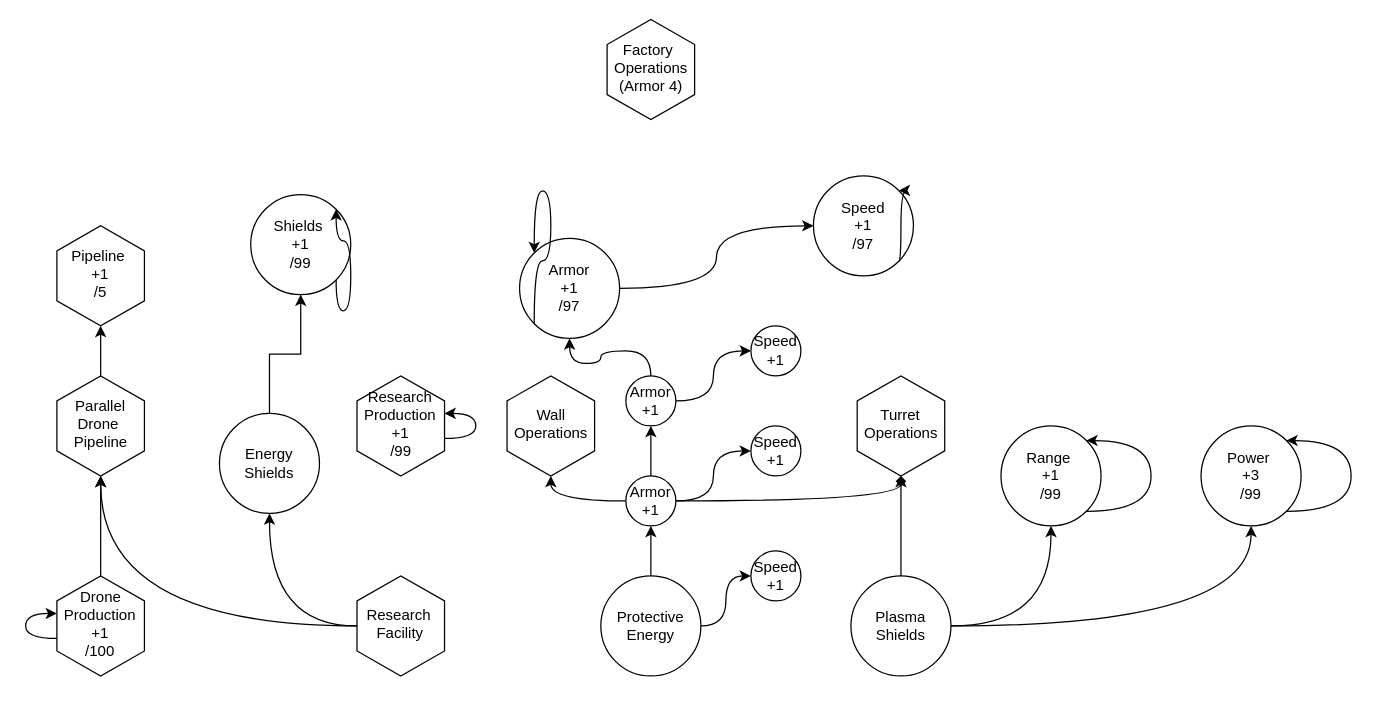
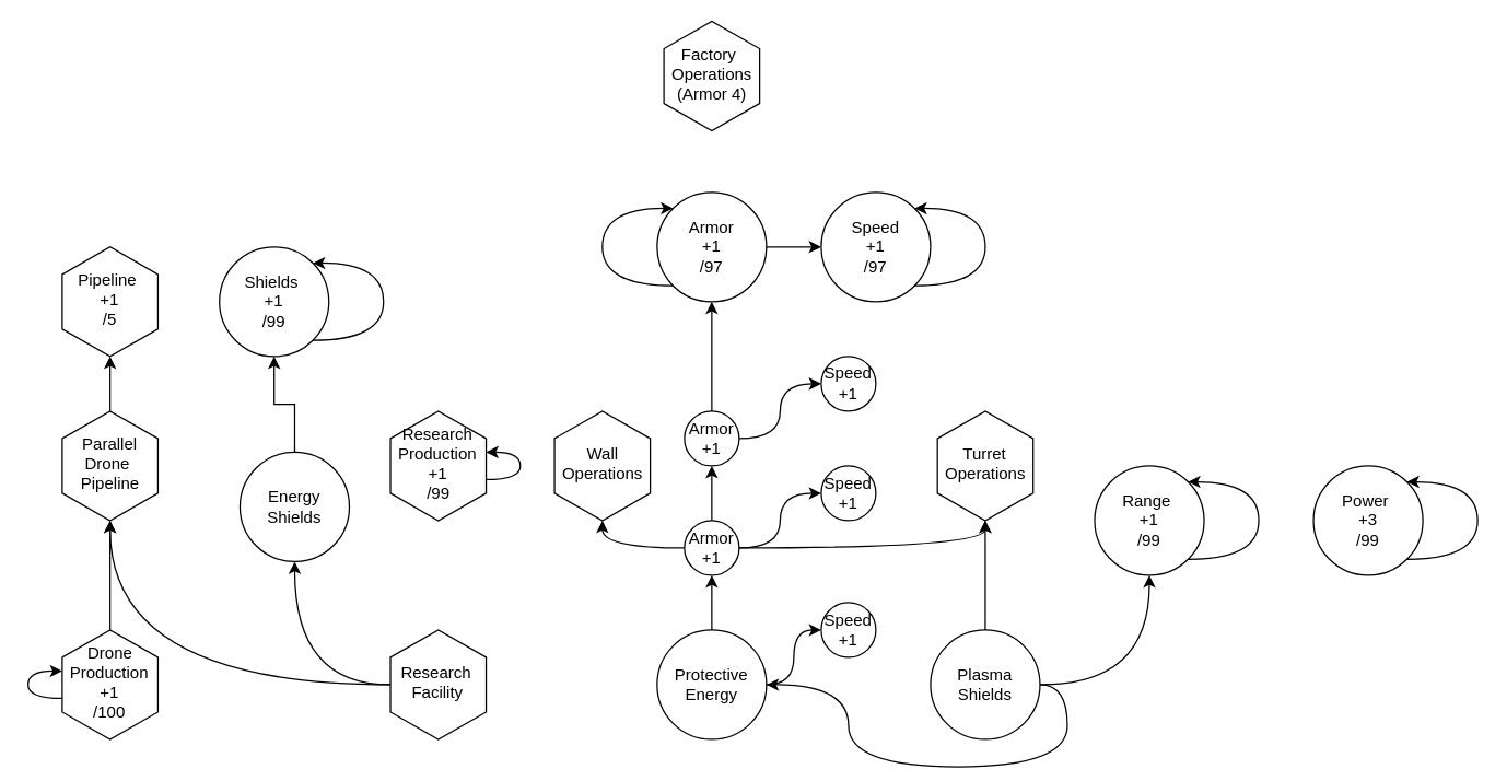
  <mxCell id="0" />
  <mxCell id="1" parent="0" />
  <mxCell id="2" style="edgeStyle=orthogonalEdgeStyle;rounded=0;orthogonalLoop=1;jettySize=auto;html=1;entryX=0.5;entryY=1;entryDx=0;entryDy=0;exitX=0.5;exitY=0;exitDx=0;exitDy=0;curved=1;" edge="1" parent="1" source="4" target="17"><mxGeometry relative="1" as="geometry"><mxPoint x="520" y="130" as="sourcePoint" /></mxGeometry></mxCell>
  <mxCell id="3" style="edgeStyle=orthogonalEdgeStyle;rounded=0;orthogonalLoop=1;jettySize=auto;html=1;exitX=1;exitY=0.5;exitDx=0;exitDy=0;entryX=0;entryY=0.5;entryDx=0;entryDy=0;curved=1;" edge="1" parent="1" source="4" target="18"><mxGeometry relative="1" as="geometry" /></mxCell>
  <mxCell id="4" value="Protective Energy" style="ellipse;whiteSpace=wrap;html=1;aspect=fixed;" vertex="1" parent="1"><mxGeometry x="480" y="460" width="80" height="80" as="geometry" /></mxCell>
  <mxCell id="5" style="edgeStyle=orthogonalEdgeStyle;rounded=0;orthogonalLoop=1;jettySize=auto;html=1;entryX=0.5;entryY=1;entryDx=0;entryDy=0;" edge="1" parent="1" source="6" target="45"><mxGeometry relative="1" as="geometry" /></mxCell>
  <mxCell id="6" value="Energy Shields" style="ellipse;whiteSpace=wrap;html=1;aspect=fixed;" vertex="1" parent="1"><mxGeometry x="175" y="330" width="80" height="80" as="geometry" /></mxCell>
- <mxCell id="7" style="edgeStyle=orthogonalEdgeStyle;rounded=0;orthogonalLoop=1;jettySize=auto;html=1;exitX=0.5;exitY=0;exitDx=0;exitDy=0;curved=1;endArrow=diamond;" edge="1" parent="1" source="10" target="12"><mxGeometry relative="1" as="geometry" /></mxCell>
+ <mxCell id="7" style="edgeStyle=orthogonalEdgeStyle;rounded=0;orthogonalLoop=1;jettySize=auto;html=1;exitX=0.5;exitY=0;exitDx=0;exitDy=0;curved=1;" edge="1" parent="1" source="10" target="12"><mxGeometry relative="1" as="geometry" /></mxCell>
  <mxCell id="8" style="edgeStyle=orthogonalEdgeStyle;rounded=0;orthogonalLoop=1;jettySize=auto;html=1;entryX=0.5;entryY=1;entryDx=0;entryDy=0;curved=1;" edge="1" parent="1" target="28"><mxGeometry relative="1" as="geometry"><mxPoint x="760" y="500" as="sourcePoint" /></mxGeometry></mxCell>
- <mxCell id="9" style="edgeStyle=orthogonalEdgeStyle;rounded=0;orthogonalLoop=1;jettySize=auto;html=1;entryX=0.5;entryY=1;entryDx=0;entryDy=0;exitX=1;exitY=0.5;exitDx=0;exitDy=0;curved=1;" edge="1" parent="1" source="10" target="29"><mxGeometry relative="1" as="geometry" /></mxCell>
+ <mxCell id="9" style="edgeStyle=orthogonalEdgeStyle;rounded=0;orthogonalLoop=1;jettySize=auto;html=1;exitX=1;exitY=0.5;exitDx=0;exitDy=0;curved=1;" edge="1" parent="1" source="10" target="4"><mxGeometry relative="1" as="geometry" /></mxCell>
  <mxCell id="10" value="Plasma Shields" style="ellipse;whiteSpace=wrap;html=1;aspect=fixed;" vertex="1" parent="1"><mxGeometry x="680" y="460" width="80" height="80" as="geometry" /></mxCell>
  <mxCell id="11" value="Wall Operations" style="shape=hexagon;perimeter=hexagonPerimeter2;whiteSpace=wrap;html=1;fixedSize=1;rotation=-90;textDirection=vertical-rl;" vertex="1" parent="1"><mxGeometry y="305" width="80" height="70" as="geometry" x="400" /></mxCell>
  <mxCell id="12" value="Turret Operations" style="shape=hexagon;perimeter=hexagonPerimeter2;whiteSpace=wrap;html=1;fixedSize=1;rotation=-90;textDirection=vertical-rl;" vertex="1" parent="1"><mxGeometry x="680" y="305" width="80" height="70" as="geometry" /></mxCell>
  <mxCell id="13" style="edgeStyle=orthogonalEdgeStyle;rounded=0;orthogonalLoop=1;jettySize=auto;html=1;entryX=0;entryY=0.5;entryDx=0;entryDy=0;curved=1;" edge="1" parent="1" source="17" target="11"><mxGeometry relative="1" as="geometry" /></mxCell>
  <mxCell id="14" style="edgeStyle=orthogonalEdgeStyle;rounded=0;orthogonalLoop=1;jettySize=auto;html=1;entryX=0;entryY=0.5;entryDx=0;entryDy=0;curved=1;" edge="1" parent="1" source="17" target="12"><mxGeometry relative="1" as="geometry" /></mxCell>
  <mxCell id="15" style="edgeStyle=orthogonalEdgeStyle;rounded=0;orthogonalLoop=1;jettySize=auto;html=1;entryX=0.5;entryY=1;entryDx=0;entryDy=0;exitX=0.5;exitY=0;exitDx=0;exitDy=0;curved=1;" edge="1" parent="1" source="17" target="25"><mxGeometry relative="1" as="geometry"><mxPoint x="520" y="280" as="sourcePoint" /></mxGeometry></mxCell>
  <mxCell id="16" style="rounded=0;orthogonalLoop=1;jettySize=auto;html=1;exitX=1;exitY=0.5;exitDx=0;exitDy=0;entryX=0;entryY=0.5;entryDx=0;entryDy=0;edgeStyle=orthogonalEdgeStyle;curved=1;" edge="1" parent="1" source="17" target="33"><mxGeometry relative="1" as="geometry" /></mxCell>
  <mxCell id="17" value="Armor&lt;div&gt;+1&lt;/div&gt;" style="ellipse;whiteSpace=wrap;html=1;aspect=fixed;" vertex="1" parent="1"><mxGeometry x="500" y="380" width="40" height="40" as="geometry" /></mxCell>
  <mxCell id="18" value="Speed&lt;div&gt;+1&lt;/div&gt;" style="ellipse;whiteSpace=wrap;html=1;aspect=fixed;" vertex="1" parent="1"><mxGeometry x="600" y="440" width="40" height="40" as="geometry" /></mxCell>
  <mxCell id="19" value="Factory&amp;nbsp;&lt;div&gt;&lt;span style=&quot;background-color: initial;&quot;&gt;Operations&lt;/span&gt;&lt;/div&gt;&lt;div&gt;&lt;span style=&quot;background-color: initial;&quot;&gt;(Armor 4)&lt;/span&gt;&lt;/div&gt;" style="shape=hexagon;perimeter=hexagonPerimeter2;whiteSpace=wrap;html=1;fixedSize=1;rotation=-90;textDirection=vertical-rl;" vertex="1" parent="1"><mxGeometry x="480" y="20" width="80" height="70" as="geometry" /></mxCell>
  <mxCell id="20" style="edgeStyle=orthogonalEdgeStyle;rounded=0;orthogonalLoop=1;jettySize=auto;html=1;exitX=0.5;exitY=0;exitDx=0;exitDy=0;entryX=0.5;entryY=1;entryDx=0;entryDy=0;curved=1;" edge="1" parent="1" source="22" target="6"><mxGeometry relative="1" as="geometry" /></mxCell>
  <mxCell id="21" style="edgeStyle=orthogonalEdgeStyle;rounded=0;orthogonalLoop=1;jettySize=auto;html=1;entryX=0;entryY=0.5;entryDx=0;entryDy=0;curved=1;" edge="1" parent="1" source="22" target="39"><mxGeometry relative="1" as="geometry" /></mxCell>
  <mxCell id="22" value="Research&amp;nbsp;&lt;div&gt;&lt;span style=&quot;background-color: initial;&quot;&gt;Facility&lt;/span&gt;&lt;/div&gt;" style="shape=hexagon;perimeter=hexagonPerimeter2;whiteSpace=wrap;html=1;fixedSize=1;rotation=-90;textDirection=vertical-rl;" vertex="1" parent="1"><mxGeometry x="280" y="465" width="80" height="70" as="geometry" /></mxCell>
  <mxCell id="23" style="edgeStyle=orthogonalEdgeStyle;rounded=0;orthogonalLoop=1;jettySize=auto;html=1;entryX=0.5;entryY=1;entryDx=0;entryDy=0;curved=1;exitX=0.5;exitY=0;exitDx=0;exitDy=0;" edge="1" parent="1" source="25" target="27"><mxGeometry relative="1" as="geometry" /></mxCell>
  <mxCell id="24" style="edgeStyle=orthogonalEdgeStyle;rounded=0;orthogonalLoop=1;jettySize=auto;html=1;exitX=1;exitY=0.5;exitDx=0;exitDy=0;entryX=0;entryY=0.5;entryDx=0;entryDy=0;curved=1;" edge="1" parent="1" source="25" target="34"><mxGeometry relative="1" as="geometry" /></mxCell>
  <mxCell id="25" value="Armor&lt;div&gt;+1&lt;/div&gt;" style="ellipse;whiteSpace=wrap;html=1;aspect=fixed;" vertex="1" parent="1"><mxGeometry x="500" y="300" width="40" height="40" as="geometry" /></mxCell>
  <mxCell id="26" style="edgeStyle=orthogonalEdgeStyle;rounded=0;orthogonalLoop=1;jettySize=auto;html=1;entryX=0;entryY=0.5;entryDx=0;entryDy=0;curved=1;" edge="1" parent="1" source="27" target="35"><mxGeometry relative="1" as="geometry" /></mxCell>
- <mxCell id="27" value="Armor&lt;div&gt;+1&lt;/div&gt;&lt;div&gt;/97&lt;/div&gt;" style="ellipse;whiteSpace=wrap;html=1;aspect=fixed;" vertex="1" parent="1"><mxGeometry x="415" y="190" width="80" height="80" as="geometry" /></mxCell>
+ <mxCell id="27" value="Armor&lt;div&gt;+1&lt;/div&gt;&lt;div&gt;/97&lt;/div&gt;" style="ellipse;whiteSpace=wrap;html=1;aspect=fixed;" vertex="1" parent="1"><mxGeometry x="480" y="140" width="80" height="80" as="geometry" /></mxCell>
  <mxCell id="28" value="Range&amp;nbsp;&lt;div&gt;+1&lt;/div&gt;&lt;div&gt;/99&lt;/div&gt;" style="ellipse;whiteSpace=wrap;html=1;aspect=fixed;" vertex="1" parent="1"><mxGeometry x="800" y="340" width="80" height="80" as="geometry" /></mxCell>
  <mxCell id="29" value="Power&amp;nbsp;&lt;div&gt;+3&lt;/div&gt;&lt;div&gt;/99&lt;/div&gt;" style="ellipse;whiteSpace=wrap;html=1;aspect=fixed;" vertex="1" parent="1"><mxGeometry x="960" y="340" width="80" height="80" as="geometry" /></mxCell>
  <mxCell id="30" style="edgeStyle=orthogonalEdgeStyle;rounded=0;orthogonalLoop=1;jettySize=auto;html=1;entryX=0;entryY=0.5;entryDx=0;entryDy=0;" edge="1" parent="1" source="31" target="39"><mxGeometry relative="1" as="geometry" /></mxCell>
  <mxCell id="31" value="Drone Production +1&lt;div&gt;/100&lt;/div&gt;" style="shape=hexagon;perimeter=hexagonPerimeter2;whiteSpace=wrap;html=1;fixedSize=1;rotation=-90;textDirection=vertical-rl;" vertex="1" parent="1"><mxGeometry x="40" y="465" width="80" height="70" as="geometry" /></mxCell>
  <mxCell id="32" value="Research Production +1&lt;div&gt;/99&lt;/div&gt;" style="shape=hexagon;perimeter=hexagonPerimeter2;whiteSpace=wrap;html=1;fixedSize=1;rotation=-90;textDirection=vertical-rl;" vertex="1" parent="1"><mxGeometry x="280" y="305" width="80" height="70" as="geometry" /></mxCell>
  <mxCell id="33" value="Speed&lt;div&gt;+1&lt;/div&gt;" style="ellipse;whiteSpace=wrap;html=1;aspect=fixed;" vertex="1" parent="1"><mxGeometry x="600" y="340" width="40" height="40" as="geometry" /></mxCell>
  <mxCell id="34" value="Speed&lt;div&gt;+1&lt;/div&gt;" style="ellipse;whiteSpace=wrap;html=1;aspect=fixed;" vertex="1" parent="1"><mxGeometry x="600" y="260" width="40" height="40" as="geometry" /></mxCell>
- <mxCell id="35" value="Speed&lt;div&gt;+1&lt;/div&gt;&lt;div&gt;/97&lt;/div&gt;" style="ellipse;whiteSpace=wrap;html=1;aspect=fixed;" vertex="1" parent="1"><mxGeometry x="650" y="140" width="80" height="80" as="geometry" /></mxCell>
+ <mxCell id="35" value="Speed&lt;div&gt;+1&lt;/div&gt;&lt;div&gt;/97&lt;/div&gt;" style="ellipse;whiteSpace=wrap;html=1;aspect=fixed;" vertex="1" parent="1"><mxGeometry x="600" y="140" width="80" height="80" as="geometry" /></mxCell>
  <mxCell id="36" style="edgeStyle=orthogonalEdgeStyle;rounded=0;orthogonalLoop=1;jettySize=auto;html=1;exitX=0;exitY=1;exitDx=0;exitDy=0;entryX=0;entryY=0;entryDx=0;entryDy=0;curved=1;" edge="1" parent="1" source="27" target="27"><mxGeometry relative="1" as="geometry"><Array as="points"><mxPoint x="440" y="208" /><mxPoint x="440" y="152" /></Array></mxGeometry></mxCell>
  <mxCell id="37" style="edgeStyle=orthogonalEdgeStyle;rounded=0;orthogonalLoop=1;jettySize=auto;html=1;exitX=1;exitY=1;exitDx=0;exitDy=0;entryX=1;entryY=0;entryDx=0;entryDy=0;curved=1;" edge="1" parent="1" source="35" target="35"><mxGeometry relative="1" as="geometry"><Array as="points"><mxPoint x="720" y="208" /><mxPoint x="720" y="152" /></Array></mxGeometry></mxCell>
  <mxCell id="38" style="edgeStyle=orthogonalEdgeStyle;rounded=0;orthogonalLoop=1;jettySize=auto;html=1;entryX=0;entryY=0.5;entryDx=0;entryDy=0;" edge="1" parent="1" source="39" target="44"><mxGeometry relative="1" as="geometry" /></mxCell>
  <mxCell id="39" value="Parallel Drone&lt;span style=&quot;background-color: initial;&quot;&gt;&amp;nbsp;&lt;/span&gt;&lt;div&gt;&lt;span style=&quot;background-color: initial;&quot;&gt;Pipeline&lt;/span&gt;&lt;/div&gt;" style="shape=hexagon;perimeter=hexagonPerimeter2;whiteSpace=wrap;html=1;fixedSize=1;rotation=-90;textDirection=vertical-rl;" vertex="1" parent="1"><mxGeometry x="40" y="305" width="80" height="70" as="geometry" /></mxCell>
  <mxCell id="40" style="edgeStyle=orthogonalEdgeStyle;rounded=0;orthogonalLoop=1;jettySize=auto;html=1;exitX=1;exitY=1;exitDx=0;exitDy=0;entryX=1;entryY=0;entryDx=0;entryDy=0;curved=1;" edge="1" parent="1" source="29" target="29"><mxGeometry relative="1" as="geometry"><mxPoint x="1090" y="454" as="sourcePoint" /><mxPoint x="1090" y="426" as="targetPoint" /><Array as="points"><mxPoint x="1080" y="408" /><mxPoint x="1080" y="352" /></Array></mxGeometry></mxCell>
  <mxCell id="41" style="edgeStyle=orthogonalEdgeStyle;rounded=0;orthogonalLoop=1;jettySize=auto;html=1;exitX=1;exitY=1;exitDx=0;exitDy=0;entryX=1;entryY=0;entryDx=0;entryDy=0;curved=1;" edge="1" parent="1" source="28" target="28"><mxGeometry relative="1" as="geometry"><mxPoint x="854" y="375" as="sourcePoint" /><mxPoint x="854" y="347" as="targetPoint" /><Array as="points"><mxPoint x="920" y="408" /><mxPoint x="920" y="352" /><mxPoint x="868" y="352" /></Array></mxGeometry></mxCell>
  <mxCell id="42" style="edgeStyle=orthogonalEdgeStyle;rounded=0;orthogonalLoop=1;jettySize=auto;html=1;exitX=0.375;exitY=0;exitDx=0;exitDy=0;entryX=0.625;entryY=0;entryDx=0;entryDy=0;curved=1;" edge="1" parent="1" source="31" target="31"><mxGeometry relative="1" as="geometry"><Array as="points"><mxPoint x="20" y="510" /><mxPoint x="20" y="490" /></Array></mxGeometry></mxCell>
  <mxCell id="43" style="edgeStyle=orthogonalEdgeStyle;rounded=0;orthogonalLoop=1;jettySize=auto;html=1;exitX=0.375;exitY=1;exitDx=0;exitDy=0;entryX=0.625;entryY=1;entryDx=0;entryDy=0;curved=1;" edge="1" parent="1" source="32" target="32"><mxGeometry relative="1" as="geometry"><Array as="points"><mxPoint x="380" y="350" /><mxPoint x="380" y="330" /></Array></mxGeometry></mxCell>
  <mxCell id="44" value="Pipeline&amp;nbsp;&lt;div&gt;+1&lt;/div&gt;&lt;div&gt;/5&lt;/div&gt;" style="shape=hexagon;perimeter=hexagonPerimeter2;whiteSpace=wrap;html=1;fixedSize=1;rotation=-90;textDirection=vertical-rl;" vertex="1" parent="1"><mxGeometry x="40" y="185" width="80" height="70" as="geometry" /></mxCell>
- <mxCell id="45" value="Shields&amp;nbsp;&lt;div&gt;+1&lt;/div&gt;&lt;div&gt;/99&lt;/div&gt;" style="ellipse;whiteSpace=wrap;html=1;aspect=fixed;" vertex="1" parent="1"><mxGeometry x="200" y="155" width="80" height="80" as="geometry" /></mxCell>
+ <mxCell id="45" value="Shields&amp;nbsp;&lt;div&gt;+1&lt;/div&gt;&lt;div&gt;/99&lt;/div&gt;" style="ellipse;whiteSpace=wrap;html=1;aspect=fixed;" vertex="1" parent="1"><mxGeometry x="160" y="180" width="80" height="80" as="geometry" /></mxCell>
  <mxCell id="46" style="edgeStyle=orthogonalEdgeStyle;rounded=0;orthogonalLoop=1;jettySize=auto;html=1;exitX=1;exitY=1;exitDx=0;exitDy=0;entryX=1;entryY=0;entryDx=0;entryDy=0;curved=1;" edge="1" parent="1" source="45" target="45"><mxGeometry relative="1" as="geometry"><Array as="points"><mxPoint x="280" y="248" /><mxPoint x="280" y="192" /></Array></mxGeometry></mxCell>
